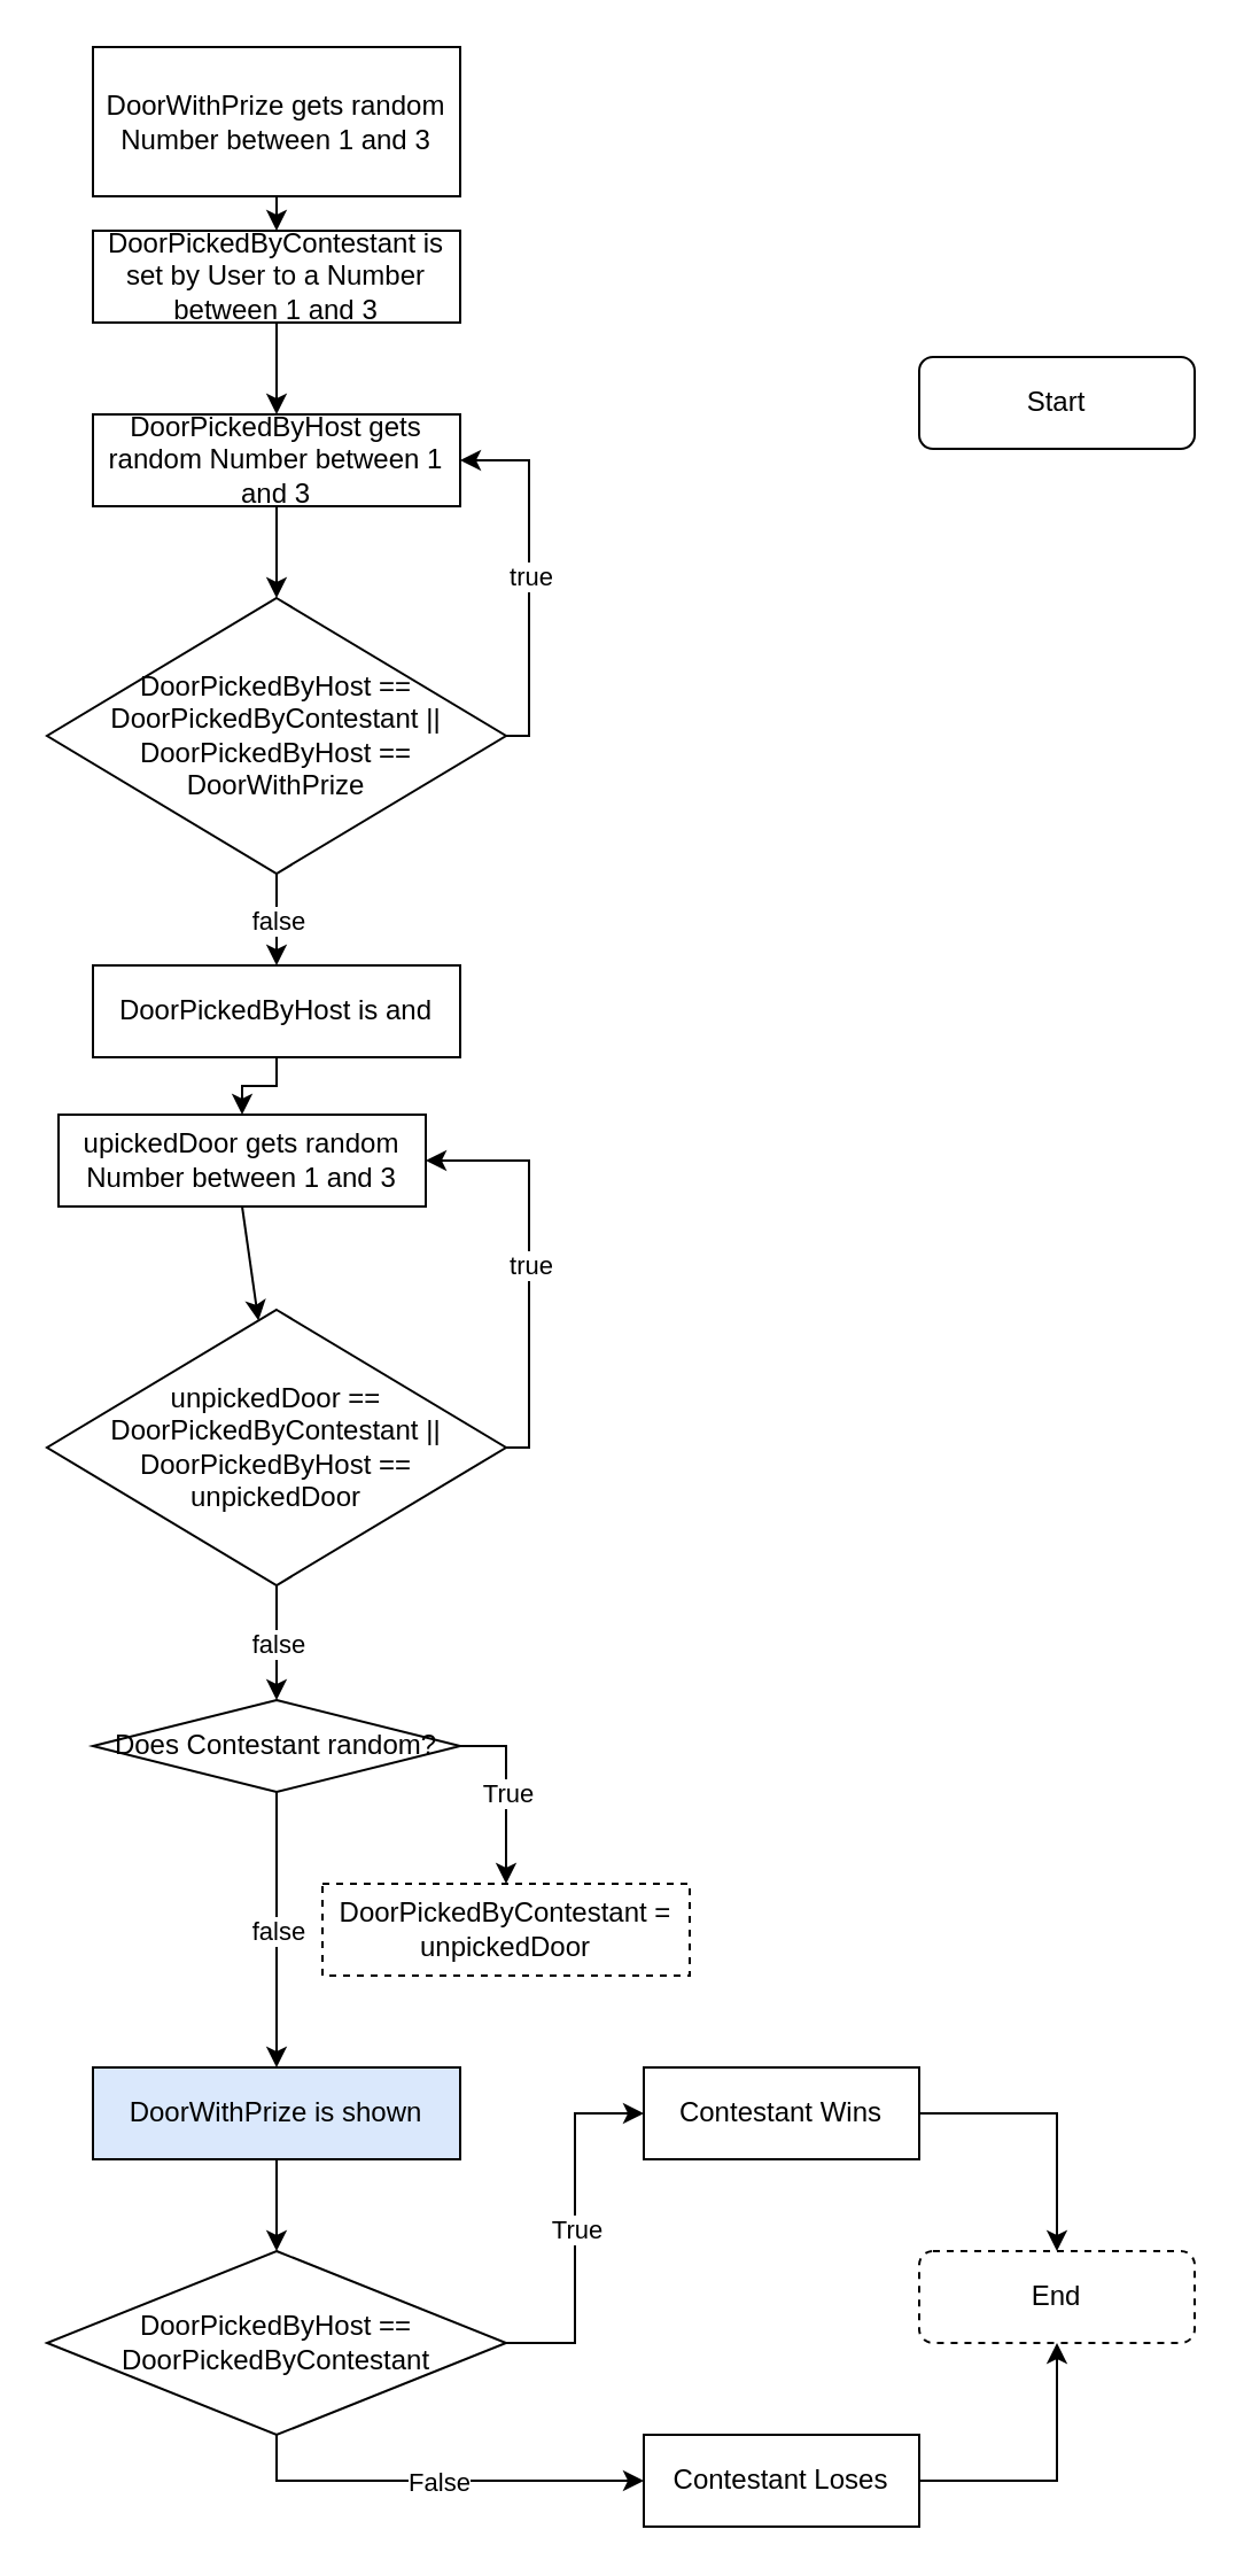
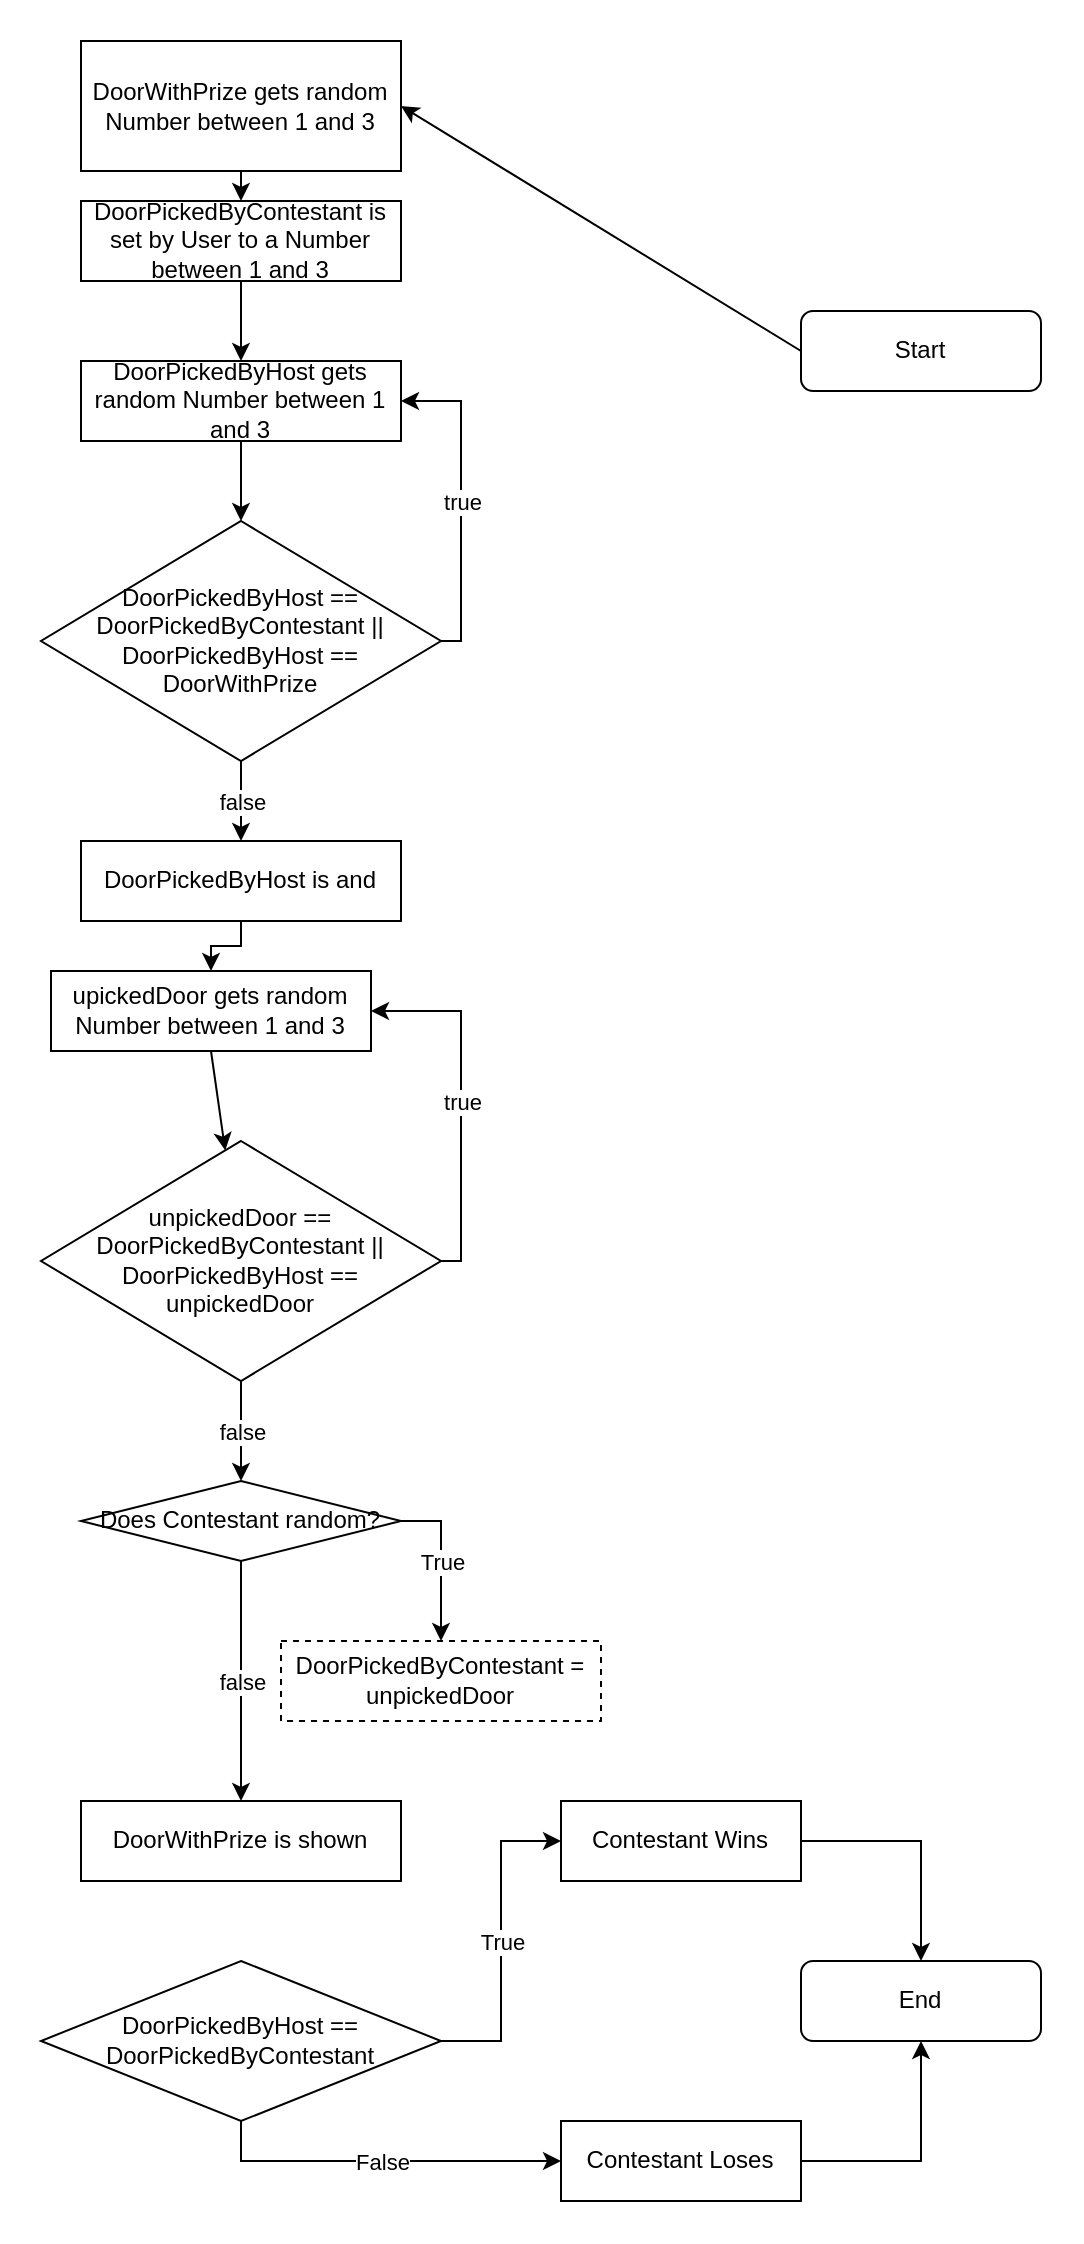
  <mxCell id="0" />
  <mxCell id="1" parent="0" />
  <mxCell id="2" value="DoorWithPrize gets random Number between 1 and 3" style="rounded=0;whiteSpace=wrap;html=1;" vertex="1" parent="1"><mxGeometry x="40" y="20" width="160" height="65" as="geometry" /></mxCell>
  <mxCell id="3" value="DoorPickedByContestant is set by User to a Number between 1 and 3" style="rounded=0;whiteSpace=wrap;html=1;" vertex="1" parent="1"><mxGeometry x="40" y="100" width="160" height="40" as="geometry" /></mxCell>
  <mxCell id="4" value="" style="endArrow=classic;html=1;rounded=0;exitX=0.5;exitY=1;exitDx=0;exitDy=0;entryX=0.5;entryY=0;entryDx=0;entryDy=0;" edge="1" parent="1" source="2" target="3"><mxGeometry width="50" height="50" relative="1" as="geometry"><mxPoint x="270" y="100" as="sourcePoint" /><mxPoint x="320" y="50" as="targetPoint" /></mxGeometry></mxCell>
  <mxCell id="5" value="" style="endArrow=classic;html=1;rounded=0;exitX=0.5;exitY=1;exitDx=0;exitDy=0;entryX=0.5;entryY=0;entryDx=0;entryDy=0;" edge="1" parent="1" source="3" target="7"><mxGeometry width="50" height="50" relative="1" as="geometry"><mxPoint x="290" y="220" as="sourcePoint" /><mxPoint x="130" y="170" as="targetPoint" /></mxGeometry></mxCell>
  <mxCell id="6" value="DoorPickedByHost == DoorPickedByContestant || DoorPickedByHost == DoorWithPrize" style="rhombus;whiteSpace=wrap;html=1;" vertex="1" parent="1"><mxGeometry x="20" y="260" width="200" height="120" as="geometry" /></mxCell>
  <mxCell id="7" value="DoorPickedByHost gets random Number between 1 and 3" style="rounded=0;whiteSpace=wrap;html=1;" vertex="1" parent="1"><mxGeometry x="40" y="180" width="160" height="40" as="geometry" /></mxCell>
  <mxCell id="8" value="" style="endArrow=classic;html=1;rounded=0;exitX=0.5;exitY=1;exitDx=0;exitDy=0;entryX=0.5;entryY=0;entryDx=0;entryDy=0;edgeStyle=orthogonalEdgeStyle;" edge="1" parent="1" source="7" target="6"><mxGeometry width="50" height="50" relative="1" as="geometry"><mxPoint x="200" y="190" as="sourcePoint" /><mxPoint x="250" y="140" as="targetPoint" /></mxGeometry></mxCell>
  <mxCell id="9" value="" style="endArrow=classic;html=1;rounded=0;exitX=1;exitY=0.5;exitDx=0;exitDy=0;entryX=1;entryY=0.5;entryDx=0;entryDy=0;edgeStyle=orthogonalEdgeStyle;" edge="1" parent="1" source="6" target="7"><mxGeometry relative="1" as="geometry"><mxPoint x="260" y="310" as="sourcePoint" /><mxPoint x="360" y="310" as="targetPoint" /></mxGeometry></mxCell>
  <mxCell id="10" value="true" style="edgeLabel;resizable=0;html=1;align=center;verticalAlign=middle;" connectable="0" vertex="1" parent="9"><mxGeometry relative="1" as="geometry" /></mxCell>
  <mxCell id="11" value="DoorPickedByHost is and" style="rounded=0;whiteSpace=wrap;html=1;" vertex="1" parent="1"><mxGeometry x="40" y="420" width="160" height="40" as="geometry" /></mxCell>
  <mxCell id="12" value="" style="endArrow=classic;html=1;rounded=0;exitX=0.5;exitY=1;exitDx=0;exitDy=0;entryX=0.5;entryY=0;entryDx=0;entryDy=0;" edge="1" parent="1" source="6" target="11"><mxGeometry relative="1" as="geometry"><mxPoint x="280" y="380" as="sourcePoint" /><mxPoint x="380" y="380" as="targetPoint" /></mxGeometry></mxCell>
  <mxCell id="13" value="false" style="edgeLabel;resizable=0;html=1;align=center;verticalAlign=middle;" connectable="0" vertex="1" parent="12"><mxGeometry relative="1" as="geometry" /></mxCell>
  <mxCell id="14" value="unpickedDoor == DoorPickedByContestant || DoorPickedByHost == &lt;br&gt;unpickedDoor" style="rhombus;whiteSpace=wrap;html=1;" vertex="1" parent="1"><mxGeometry x="20" y="570" width="200" height="120" as="geometry" /></mxCell>
  <mxCell id="15" value="upickedDoor gets random Number between 1 and 3" style="rounded=0;whiteSpace=wrap;html=1;" vertex="1" parent="1"><mxGeometry x="25" y="485" width="160" height="40" as="geometry" /></mxCell>
  <mxCell id="16" value="" style="endArrow=classic;html=1;rounded=0;exitX=0.5;exitY=1;exitDx=0;exitDy=0;" edge="1" parent="1" source="15" target="14"><mxGeometry width="50" height="50" relative="1" as="geometry"><mxPoint x="220" y="550" as="sourcePoint" /><mxPoint x="270" y="500" as="targetPoint" /></mxGeometry></mxCell>
  <mxCell id="17" value="" style="endArrow=classic;html=1;rounded=0;exitX=1;exitY=0.5;exitDx=0;exitDy=0;entryX=1;entryY=0.5;entryDx=0;entryDy=0;edgeStyle=orthogonalEdgeStyle;" edge="1" parent="1" source="14" target="15"><mxGeometry relative="1" as="geometry"><mxPoint x="240" y="590" as="sourcePoint" /><mxPoint x="320" y="630" as="targetPoint" /></mxGeometry></mxCell>
  <mxCell id="18" value="true" style="edgeLabel;resizable=0;html=1;align=center;verticalAlign=middle;" connectable="0" vertex="1" parent="17"><mxGeometry relative="1" as="geometry" /></mxCell>
  <mxCell id="19" value="" style="endArrow=classic;html=1;rounded=0;exitX=0.5;exitY=1;exitDx=0;exitDy=0;entryX=0.5;entryY=0;entryDx=0;entryDy=0;edgeStyle=orthogonalEdgeStyle;" edge="1" parent="1" source="11" target="15"><mxGeometry width="50" height="50" relative="1" as="geometry"><mxPoint x="220" y="460" as="sourcePoint" /><mxPoint x="270" y="410" as="targetPoint" /></mxGeometry></mxCell>
  <mxCell id="20" value="" style="endArrow=classic;html=1;rounded=0;exitX=0.5;exitY=1;exitDx=0;exitDy=0;entryX=0.5;entryY=0;entryDx=0;entryDy=0;" edge="1" parent="1" source="14" target="22"><mxGeometry relative="1" as="geometry"><mxPoint x="119.67" y="690" as="sourcePoint" /><mxPoint x="119.67" y="730" as="targetPoint" /></mxGeometry></mxCell>
  <mxCell id="21" value="false" style="edgeLabel;resizable=0;html=1;align=center;verticalAlign=middle;" connectable="0" vertex="1" parent="20"><mxGeometry relative="1" as="geometry" /></mxCell>
  <mxCell id="22" value="Does Contestant random?" style="rhombus;whiteSpace=wrap;html=1;" vertex="1" parent="1"><mxGeometry x="40" y="740" width="160" height="40" as="geometry" /></mxCell>
- <mxCell id="23" value="DoorWithPrize is shown" style="rounded=0;whiteSpace=wrap;html=1;fillColor=#dae8fc;" vertex="1" parent="1"><mxGeometry x="40" y="900" width="160" height="40" as="geometry" /></mxCell>
+ <mxCell id="23" value="DoorWithPrize is shown" style="rounded=0;whiteSpace=wrap;html=1;" vertex="1" parent="1"><mxGeometry x="40" y="900" width="160" height="40" as="geometry" /></mxCell>
  <mxCell id="24" value="DoorPickedByContestant = unpickedDoor" style="rounded=0;whiteSpace=wrap;html=1;dashed=1;" vertex="1" parent="1"><mxGeometry x="140" y="820" width="160" height="40" as="geometry" /></mxCell>
  <mxCell id="25" value="" style="endArrow=classic;html=1;rounded=0;entryX=0.5;entryY=0;entryDx=0;entryDy=0;exitX=0.5;exitY=1;exitDx=0;exitDy=0;" edge="1" parent="1" source="22" target="23"><mxGeometry relative="1" as="geometry"><mxPoint x="140" y="790" as="sourcePoint" /><mxPoint x="119.67" y="830" as="targetPoint" /></mxGeometry></mxCell>
  <mxCell id="26" value="false" style="edgeLabel;resizable=0;html=1;align=center;verticalAlign=middle;" connectable="0" vertex="1" parent="25"><mxGeometry relative="1" as="geometry" /></mxCell>
  <mxCell id="27" value="" style="endArrow=classic;html=1;rounded=0;exitX=1;exitY=0.5;exitDx=0;exitDy=0;entryX=0.5;entryY=0;entryDx=0;entryDy=0;edgeStyle=orthogonalEdgeStyle;" edge="1" parent="1" source="22" target="24"><mxGeometry relative="1" as="geometry"><mxPoint x="280" y="710" as="sourcePoint" /><mxPoint x="280" y="760" as="targetPoint" /></mxGeometry></mxCell>
  <mxCell id="28" value="True" style="edgeLabel;resizable=0;html=1;align=center;verticalAlign=middle;" connectable="0" vertex="1" parent="27"><mxGeometry relative="1" as="geometry" /></mxCell>
  <mxCell id="29" value="DoorPickedByHost == DoorPickedByContestant" style="rhombus;whiteSpace=wrap;html=1;" vertex="1" parent="1"><mxGeometry x="20" y="980" width="200" height="80" as="geometry" /></mxCell>
  <mxCell id="30" value="Start" style="rounded=1;whiteSpace=wrap;html=1;" vertex="1" parent="1"><mxGeometry x="400" y="155" width="120" height="40" as="geometry" /></mxCell>
- <mxCell id="32" value="" style="endArrow=classic;html=1;rounded=0;exitX=0.5;exitY=1;exitDx=0;exitDy=0;entryX=0.5;entryY=0;entryDx=0;entryDy=0;" edge="1" parent="1" source="23" target="29"><mxGeometry width="50" height="50" relative="1" as="geometry"><mxPoint x="270" y="980" as="sourcePoint" /><mxPoint x="320" y="930" as="targetPoint" /></mxGeometry></mxCell>
+ <mxCell id="31" value="" style="endArrow=classic;html=1;rounded=0;entryX=1;entryY=0.5;entryDx=0;entryDy=0;exitX=0;exitY=0.5;exitDx=0;exitDy=0;" edge="1" parent="1" source="30" target="2"><mxGeometry width="50" height="50" relative="1" as="geometry"><mxPoint x="320" y="190" as="sourcePoint" /><mxPoint x="370" y="140" as="targetPoint" /></mxGeometry></mxCell>
  <mxCell id="33" value="" style="endArrow=classic;html=1;rounded=0;exitX=0.5;exitY=1;exitDx=0;exitDy=0;entryX=0;entryY=0.5;entryDx=0;entryDy=0;edgeStyle=orthogonalEdgeStyle;" edge="1" parent="1" source="29" target="38"><mxGeometry relative="1" as="geometry"><mxPoint x="300" y="880" as="sourcePoint" /><mxPoint x="360" y="1080" as="targetPoint" /></mxGeometry></mxCell>
  <mxCell id="34" value="False" style="edgeLabel;resizable=0;html=1;align=center;verticalAlign=middle;" connectable="0" vertex="1" parent="33"><mxGeometry relative="1" as="geometry" /></mxCell>
  <mxCell id="35" value="" style="endArrow=classic;html=1;rounded=0;exitX=1;exitY=0.5;exitDx=0;exitDy=0;entryX=0;entryY=0.5;entryDx=0;entryDy=0;edgeStyle=orthogonalEdgeStyle;" edge="1" parent="1" source="29" target="37"><mxGeometry relative="1" as="geometry"><mxPoint x="250" y="880" as="sourcePoint" /><mxPoint x="360" y="1020" as="targetPoint" /></mxGeometry></mxCell>
  <mxCell id="36" value="True" style="edgeLabel;resizable=0;html=1;align=center;verticalAlign=middle;" connectable="0" vertex="1" parent="35"><mxGeometry relative="1" as="geometry" /></mxCell>
  <mxCell id="37" value="Contestant Wins&lt;span style=&quot;color: rgba(0, 0, 0, 0); font-family: monospace; font-size: 0px; text-align: start;&quot;&gt;%3CmxGraphModel%3E%3Croot%3E%3CmxCell%20id%3D%220%22%2F%3E%3CmxCell%20id%3D%221%22%20parent%3D%220%22%2F%3E%3CmxCell%20id%3D%222%22%20value%3D%22%22%20style%3D%22endArrow%3Dclassic%3Bhtml%3D1%3Brounded%3D0%3BexitX%3D1%3BexitY%3D0.5%3BexitDx%3D0%3BexitDy%3D0%3BentryX%3D0.5%3BentryY%3D0%3BentryDx%3D0%3BentryDy%3D0%3BedgeStyle%3DorthogonalEdgeStyle%3B%22%20edge%3D%221%22%20parent%3D%221%22%3E%3CmxGeometry%20relative%3D%221%22%20as%3D%22geometry%22%3E%3CmxPoint%20x%3D%22200%22%20y%3D%22780%22%20as%3D%22sourcePoint%22%2F%3E%3CmxPoint%20x%3D%22220%22%20y%3D%22840%22%20as%3D%22targetPoint%22%2F%3E%3C%2FmxGeometry%3E%3C%2FmxCell%3E%3CmxCell%20id%3D%223%22%20value%3D%22True%22%20style%3D%22edgeLabel%3Bresizable%3D0%3Bhtml%3D1%3Balign%3Dcenter%3BverticalAlign%3Dmiddle%3B%22%20connectable%3D%220%22%20vertex%3D%221%22%20parent%3D%222%22%3E%3CmxGeometry%20relative%3D%221%22%20as%3D%22geometry%22%2F%3E%3C%2FmxCell%3E%3C%2Froot%3E%3C%2FmxGraphModel%3E&lt;/span&gt;&lt;span style=&quot;color: rgba(0, 0, 0, 0); font-family: monospace; font-size: 0px; text-align: start;&quot;&gt;%3CmxGraphModel%3E%3Croot%3E%3CmxCell%20id%3D%220%22%2F%3E%3CmxCell%20id%3D%221%22%20parent%3D%220%22%2F%3E%3CmxCell%20id%3D%222%22%20value%3D%22%22%20style%3D%22endArrow%3Dclassic%3Bhtml%3D1%3Brounded%3D0%3BexitX%3D1%3BexitY%3D0.5%3BexitDx%3D0%3BexitDy%3D0%3BentryX%3D0.5%3BentryY%3D0%3BentryDx%3D0%3BentryDy%3D0%3BedgeStyle%3DorthogonalEdgeStyle%3B%22%20edge%3D%221%22%20parent%3D%221%22%3E%3CmxGeometry%20relative%3D%221%22%20as%3D%22geometry%22%3E%3CmxPoint%20x%3D%22200%22%20y%3D%22780%22%20as%3D%22sourcePoint%22%2F%3E%3CmxPoint%20x%3D%22220%22%20y%3D%22840%22%20as%3D%22targetPoint%22%2F%3E%3C%2FmxGeometry%3E%3C%2FmxCell%3E%3CmxCell%20id%3D%223%22%20value%3D%22True%22%20style%3D%22edgeLabel%3Bresizable%3D0%3Bhtml%3D1%3Balign%3Dcenter%3BverticalAlign%3Dmiddle%3B%22%20connectable%3D%220%22%20vertex%3D%221%22%20parent%3D%222%22%3E%3CmxGeometry%20relative%3D%221%22%20as%3D%22geometry%22%2F%3E%3C%2FmxCell%3E%3C%2Froot%3E%3C%2FmxGraphModel%3E&lt;/span&gt;" style="rounded=0;whiteSpace=wrap;html=1;" vertex="1" parent="1"><mxGeometry x="280" y="900" width="120" height="40" as="geometry" /></mxCell>
  <mxCell id="38" value="Contestant Loses&lt;span style=&quot;color: rgba(0, 0, 0, 0); font-family: monospace; font-size: 0px; text-align: start;&quot;&gt;%3CmxGraphModel%3E%3Croot%3E%3CmxCell%20id%3D%220%22%2F%3E%3CmxCell%20id%3D%221%22%20parent%3D%220%22%2F%3E%3CmxCell%20id%3D%222%22%20value%3D%22%22%20style%3D%22endArrow%3Dclassic%3Bhtml%3D1%3Brounded%3D0%3BexitX%3D1%3BexitY%3D0.5%3BexitDx%3D0%3BexitDy%3D0%3BentryX%3D0.5%3BentryY%3D0%3BentryDx%3D0%3BentryDy%3D0%3BedgeStyle%3DorthogonalEdgeStyle%3B%22%20edge%3D%221%22%20parent%3D%221%22%3E%3CmxGeometry%20relative%3D%221%22%20as%3D%22geometry%22%3E%3CmxPoint%20x%3D%22200%22%20y%3D%22780%22%20as%3D%22sourcePoint%22%2F%3E%3CmxPoint%20x%3D%22220%22%20y%3D%22840%22%20as%3D%22targetPoint%22%2F%3E%3C%2FmxGeometry%3E%3C%2FmxCell%3E%3CmxCell%20id%3D%223%22%20value%3D%22True%22%20style%3D%22edgeLabel%3Bresizable%3D0%3Bhtml%3D1%3Balign%3Dcenter%3BverticalAlign%3Dmiddle%3B%22%20connectable%3D%220%22%20vertex%3D%221%22%20parent%3D%222%22%3E%3CmxGeometry%20relative%3D%221%22%20as%3D%22geometry%22%2F%3E%3C%2FmxCell%3E%3C%2Froot%3E%3C%2FmxGraphModel%3E&lt;/span&gt;&lt;span style=&quot;color: rgba(0, 0, 0, 0); font-family: monospace; font-size: 0px; text-align: start;&quot;&gt;%3CmxGraphModel%3E%3Croot%3E%3CmxCell%20id%3D%220%22%2F%3E%3CmxCell%20id%3D%221%22%20parent%3D%220%22%2F%3E%3CmxCell%20id%3D%222%22%20value%3D%22%22%20style%3D%22endArrow%3Dclassic%3Bhtml%3D1%3Brounded%3D0%3BexitX%3D1%3BexitY%3D0.5%3BexitDx%3D0%3BexitDy%3D0%3BentryX%3D0.5%3BentryY%3D0%3BentryDx%3D0%3BentryDy%3D0%3BedgeStyle%3DorthogonalEdgeStyle%3B%22%20edge%3D%221%22%20parent%3D%221%22%3E%3CmxGeometry%20relative%3D%221%22%20as%3D%22geometry%22%3E%3CmxPoint%20x%3D%22200%22%20y%3D%22780%22%20as%3D%22sourcePoint%22%2F%3E%3CmxPoint%20x%3D%22220%22%20y%3D%22840%22%20as%3D%22targetPoint%22%2F%3E%3C%2FmxGeometry%3E%3C%2FmxCell%3E%3CmxCell%20id%3D%223%22%20value%3D%22True%22%20style%3D%22edgeLabel%3Bresizable%3D0%3Bhtml%3D1%3Balign%3Dcenter%3BverticalAlign%3Dmiddle%3B%22%20connectable%3D%220%22%20vertex%3D%221%22%20parent%3D%222%22%3E%3CmxGeometry%20relative%3D%221%22%20as%3D%22geometry%22%2F%3E%3C%2FmxCell%3E%3C%2Froot%3E%3C%2FmxGraphModel%3&lt;/span&gt;" style="rounded=0;whiteSpace=wrap;html=1;" vertex="1" parent="1"><mxGeometry x="280" y="1060" width="120" height="40" as="geometry" /></mxCell>
- <mxCell id="39" value="End" style="rounded=1;whiteSpace=wrap;html=1;dashed=1;" vertex="1" parent="1"><mxGeometry x="400" y="980" width="120" height="40" as="geometry" /></mxCell>
+ <mxCell id="39" value="End" style="rounded=1;whiteSpace=wrap;html=1;" vertex="1" parent="1"><mxGeometry x="400" y="980" width="120" height="40" as="geometry" /></mxCell>
  <mxCell id="40" value="" style="endArrow=classic;html=1;rounded=0;edgeStyle=orthogonalEdgeStyle;exitX=1;exitY=0.5;exitDx=0;exitDy=0;entryX=0.5;entryY=1;entryDx=0;entryDy=0;" edge="1" parent="1" source="38" target="39"><mxGeometry width="50" height="50" relative="1" as="geometry"><mxPoint x="470" y="830" as="sourcePoint" /><mxPoint x="450" y="890" as="targetPoint" /></mxGeometry></mxCell>
  <mxCell id="41" value="" style="endArrow=classic;html=1;rounded=0;edgeStyle=orthogonalEdgeStyle;exitX=1;exitY=0.5;exitDx=0;exitDy=0;entryX=0.5;entryY=0;entryDx=0;entryDy=0;" edge="1" parent="1" source="37" target="39"><mxGeometry width="50" height="50" relative="1" as="geometry"><mxPoint x="240" y="880" as="sourcePoint" /><mxPoint x="220" y="940" as="targetPoint" /></mxGeometry></mxCell>
